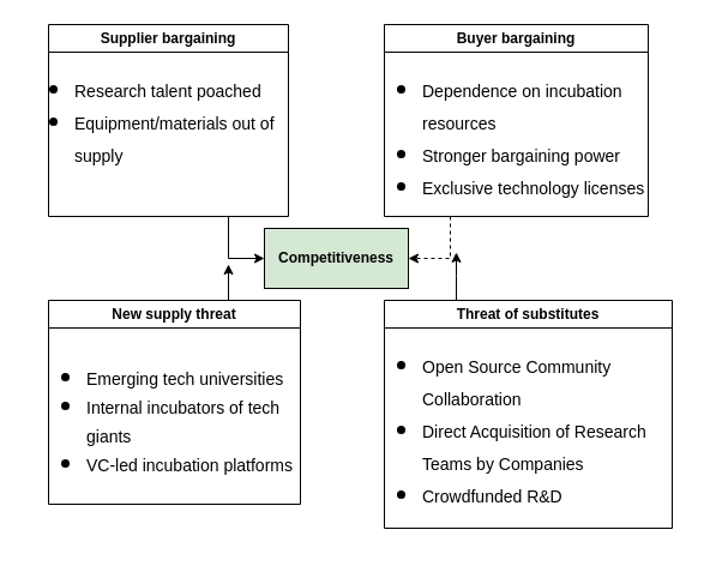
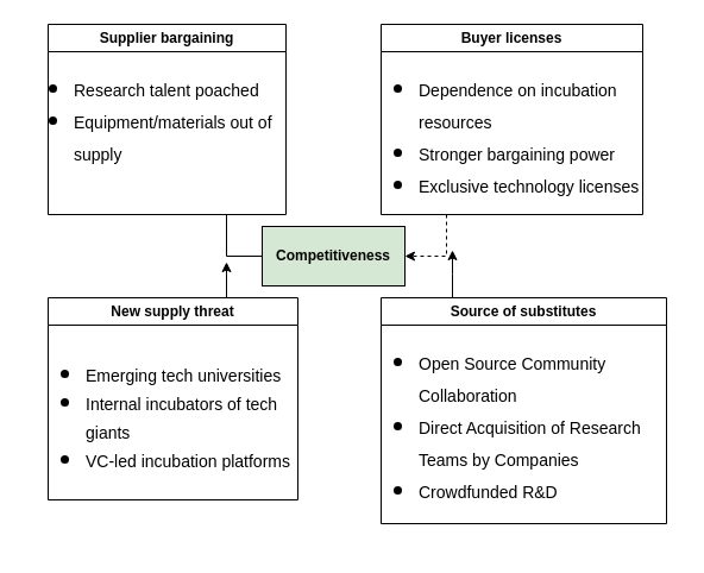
  <mxCell id="0" />
  <mxCell id="1" parent="0" />
  <mxCell id="2" value="&lt;p&gt;&lt;b&gt;Competitiveness&lt;/b&gt;&lt;/p&gt;" style="rounded=0;whiteSpace=wrap;html=1;fillColor=#d5e8d4;" vertex="1" parent="1"><mxGeometry x="220" y="190" width="120" height="50" as="geometry" /></mxCell>
- <mxCell id="3" style="edgeStyle=orthogonalEdgeStyle;rounded=0;orthogonalLoop=1;jettySize=auto;html=1;exitX=0.75;exitY=1;exitDx=0;exitDy=0;entryX=0;entryY=0.5;entryDx=0;entryDy=0;" edge="1" parent="1" source="4" target="2"><mxGeometry relative="1" as="geometry" /></mxCell>
+ <mxCell id="3" style="edgeStyle=orthogonalEdgeStyle;rounded=0;orthogonalLoop=1;jettySize=auto;html=1;exitX=0.75;exitY=1;exitDx=0;exitDy=0;entryX=0;entryY=0.5;entryDx=0;entryDy=0;endArrow=none;" edge="1" parent="1" source="4" target="2"><mxGeometry relative="1" as="geometry" /></mxCell>
  <mxCell id="4" value="&lt;p&gt;Supplier bargaining&lt;/p&gt;" style="swimlane;whiteSpace=wrap;html=1;" vertex="1" parent="1"><mxGeometry x="40" y="20" width="200" height="160" as="geometry" /></mxCell>
  <mxCell id="5" value="&lt;div style=&quot;line-height: 60%;&quot;&gt;&lt;h1 style=&quot;margin-top: 0px; line-height: 60%;&quot;&gt;&lt;ul style=&quot;line-height: 100%;&quot;&gt;&lt;li&gt;&lt;span style=&quot;font-size: 14px; font-weight: 400;&quot;&gt;Research talent poached&amp;nbsp;&lt;/span&gt;&lt;/li&gt;&lt;li&gt;&lt;span style=&quot;font-size: 14px; font-weight: 400;&quot;&gt;Equipment/materials out of supply&lt;/span&gt;&lt;/li&gt;&lt;/ul&gt;&lt;/h1&gt;&lt;/div&gt;" style="text;html=1;whiteSpace=wrap;overflow=hidden;rounded=0;align=left;" vertex="1" parent="4"><mxGeometry x="-20" y="10" width="220" height="180" as="geometry" /></mxCell>
  <mxCell id="6" style="edgeStyle=orthogonalEdgeStyle;rounded=0;orthogonalLoop=1;jettySize=auto;html=1;exitX=0.75;exitY=0;exitDx=0;exitDy=0;" edge="1" parent="1" source="7"><mxGeometry relative="1" as="geometry"><mxPoint x="190" y="220" as="targetPoint" /></mxGeometry></mxCell>
  <mxCell id="7" value="&lt;p&gt;New supply threat&lt;/p&gt;" style="swimlane;whiteSpace=wrap;html=1;" vertex="1" parent="1"><mxGeometry x="40" y="250" width="210" height="170" as="geometry" /></mxCell>
  <mxCell id="8" value="&lt;div style=&quot;line-height: 60%;&quot;&gt;&lt;h1 style=&quot;margin-top: 0px; line-height: 60%;&quot;&gt;&lt;ul style=&quot;line-height: 100%;&quot;&gt;&lt;li&gt;&lt;font style=&quot;font-weight: normal; font-size: 14px; line-height: 100%;&quot;&gt;Emerging tech universities&lt;/font&gt;&lt;/li&gt;&lt;li&gt;&lt;font style=&quot;font-weight: normal; font-size: 14px; line-height: 100%;&quot;&gt;Internal incubators of tech giants&lt;/font&gt;&lt;/li&gt;&lt;li&gt;&lt;font style=&quot;font-weight: normal; font-size: 14px; line-height: 100%;&quot;&gt;VC-led incubation platforms&amp;nbsp;&lt;/font&gt;&lt;/li&gt;&lt;/ul&gt;&lt;/h1&gt;&lt;/div&gt;" style="text;html=1;whiteSpace=wrap;overflow=hidden;rounded=0;align=left;" vertex="1" parent="7"><mxGeometry x="-10" y="20" width="220" height="180" as="geometry" /></mxCell>
  <mxCell id="9" style="edgeStyle=orthogonalEdgeStyle;rounded=0;orthogonalLoop=1;jettySize=auto;html=1;exitX=0.25;exitY=0;exitDx=0;exitDy=0;" edge="1" parent="1" source="10"><mxGeometry relative="1" as="geometry"><mxPoint x="380" y="210" as="targetPoint" /></mxGeometry></mxCell>
- <mxCell id="10" value="&lt;p&gt;Threat of substitutes&lt;/p&gt;" style="swimlane;whiteSpace=wrap;html=1;" vertex="1" parent="1"><mxGeometry x="320" y="250" width="240" height="190" as="geometry" /></mxCell>
+ <mxCell id="10" value="&lt;p&gt;Source of substitutes&lt;/p&gt;" style="swimlane;whiteSpace=wrap;html=1;" vertex="1" parent="1"><mxGeometry x="320" y="250" width="240" height="190" as="geometry" /></mxCell>
  <mxCell id="11" value="&lt;div style=&quot;line-height: 60%;&quot;&gt;&lt;h1 style=&quot;margin-top: 0px; line-height: 60%;&quot;&gt;&lt;ul style=&quot;line-height: 100%;&quot;&gt;&lt;li&gt;&lt;span style=&quot;font-size: 14px; font-weight: 400;&quot;&gt;Open Source Community Collaboration&amp;nbsp;&lt;/span&gt;&lt;/li&gt;&lt;li&gt;&lt;span style=&quot;font-size: 14px; font-weight: 400;&quot;&gt;Direct Acquisition of Research Teams by Companies&amp;nbsp;&lt;/span&gt;&lt;/li&gt;&lt;li&gt;&lt;span style=&quot;font-size: 14px; font-weight: 400;&quot;&gt;Crowdfunded R&amp;amp;D&lt;/span&gt;&lt;/li&gt;&lt;/ul&gt;&lt;/h1&gt;&lt;/div&gt;" style="text;html=1;whiteSpace=wrap;overflow=hidden;rounded=0;align=left;" vertex="1" parent="10"><mxGeometry x="-10" y="10" width="260" height="200" as="geometry" /></mxCell>
  <mxCell id="12" style="edgeStyle=orthogonalEdgeStyle;rounded=0;orthogonalLoop=1;jettySize=auto;html=1;exitX=0.25;exitY=1;exitDx=0;exitDy=0;entryX=1;entryY=0.5;entryDx=0;entryDy=0;dashed=1;" edge="1" parent="1" source="13" target="2"><mxGeometry relative="1" as="geometry" /></mxCell>
- <mxCell id="13" value="&lt;p&gt;Buyer bargaining&lt;/p&gt;" style="swimlane;whiteSpace=wrap;html=1;" vertex="1" parent="1"><mxGeometry x="320" y="20" width="220" height="160" as="geometry" /></mxCell>
+ <mxCell id="13" value="&lt;p&gt;Buyer licenses&lt;/p&gt;" style="swimlane;whiteSpace=wrap;html=1;" vertex="1" parent="1"><mxGeometry x="320" y="20" width="220" height="160" as="geometry" /></mxCell>
  <mxCell id="14" value="&lt;div style=&quot;line-height: 60%;&quot;&gt;&lt;h1 style=&quot;margin-top: 0px; line-height: 60%;&quot;&gt;&lt;ul style=&quot;line-height: 100%;&quot;&gt;&lt;li&gt;&lt;span style=&quot;font-size: 14px; font-weight: 400;&quot;&gt;Dependence on incubation resources&amp;nbsp;&lt;/span&gt;&lt;/li&gt;&lt;li&gt;&lt;span style=&quot;font-size: 14px; font-weight: 400;&quot;&gt;Stronger bargaining power&amp;nbsp;&lt;/span&gt;&lt;/li&gt;&lt;li&gt;&lt;span style=&quot;font-size: 14px; font-weight: 400;&quot;&gt;Exclusive technology licenses&lt;/span&gt;&lt;/li&gt;&lt;/ul&gt;&lt;/h1&gt;&lt;/div&gt;" style="text;html=1;whiteSpace=wrap;overflow=hidden;rounded=0;align=left;" vertex="1" parent="13"><mxGeometry x="-10" y="10" width="230" height="150" as="geometry" /></mxCell>
